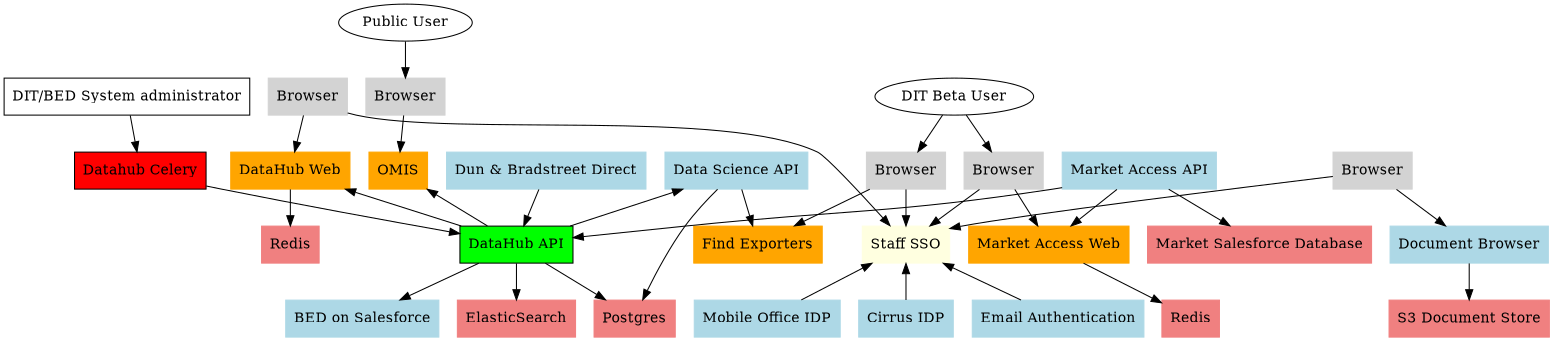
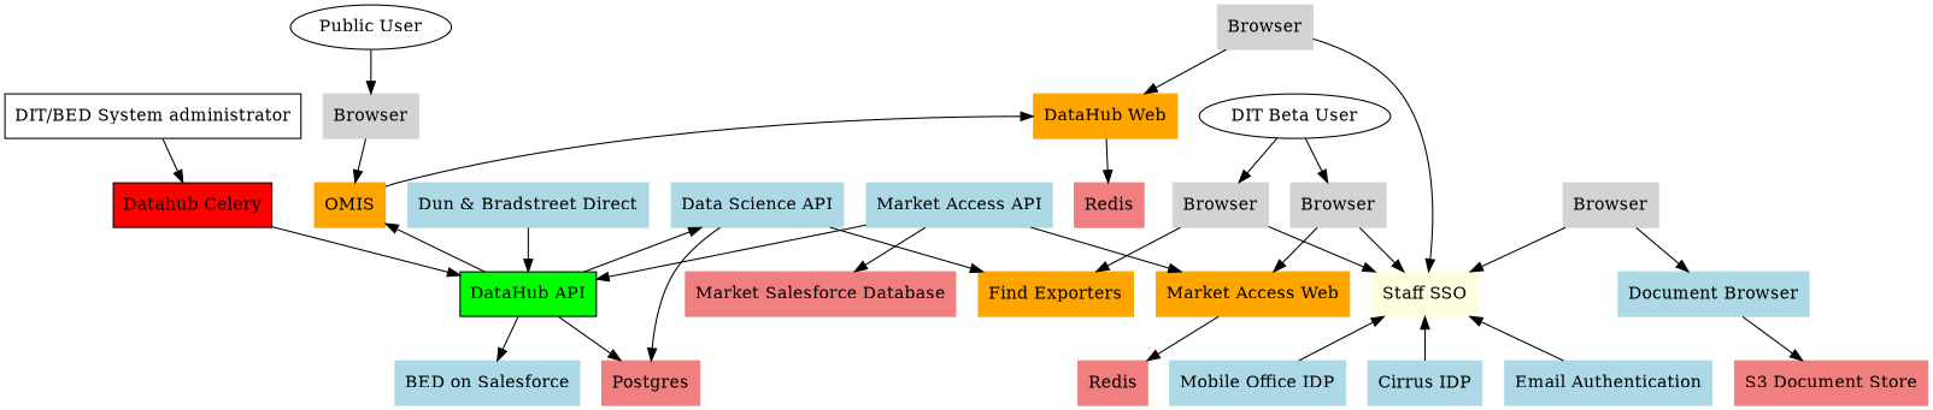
  digraph {
    node [shape=box style=filled color=lightblue]
    n1 [label="Public User" shape=oval style=line color=""]
    n2 [color=lightgray label=Browser]
    n3 [color=orange label=OMIS]
    n4 [color=lightgray label=Browser]
    n5 [color=orange label="DataHub Web"]
    n6 [color=lightyellow label="Staff SSO"]
    n7 [label="DIT Beta User" shape=oval style=line color=""]
    n8 [color=lightgray label=Browser]
    n9 [color=lightgray label=Browser]
    n10 [color=orange label="Market Access Web"]
    n11 [color=orange label="Find Exporters"]
    n12 [label="DIT/BED System administrator" style=line color=""]
    n13 [color=black fillcolor=red fontcolor=black label="Datahub Celery"]
    n14 [color=black fillcolor=green fontcolor=black label="DataHub API"]
    n15 [color=lightcoral label=Redis]
    n16 [label="Mobile Office IDP"]
    n17 [label="Cirrus IDP"]
    n18 [label="Email Authentication"]
    n19 [color=lightgray label=Browser]
    n20 [label="Document Browser"]
    n21 [color=lightcoral label="S3 Document Store"]
    n22 [color=lightcoral label=Redis]
    n23 [label="BED on Salesforce"]
    n24 [color=lightcoral label=Postgres]
-   n25 [color=lightcoral label=ElasticSearch]
    n26 [label="Dun & Bradstreet Direct"]
    n27 [label="Market Access API"]
    n28 [color=lightcoral label="Market Salesforce Database"]
    n29 [label="Data Science API"]
    n1 -> n2
    n2 -> n3
    n3 -> n14 [dir=back]
    n4 -> n5
    n4 -> n6
-   n5 -> n14 [dir=back]
+   n5 -> n3 [dir=back]
    n5 -> n15
    n6 -> n16 [dir=back]
    n6 -> n17 [dir=back]
    n6 -> n18 [dir=back]
    n7 -> n8
    n7 -> n9
    n8 -> n6
    n8 -> n10
    n9 -> n6
    n9 -> n11
    n10 -> n22
    n12 -> n13
    n13 -> n14
    n14 -> n23
    n14 -> n24
-   n14 -> n25
    n19 -> n6
    n19 -> n20
    n20 -> n21
    n26 -> n14
    n27 -> n10
    n27 -> n14
    n27 -> n28
    n29 -> n11
    n29 -> n14 [dir=back]
    n29 -> n24
  }
